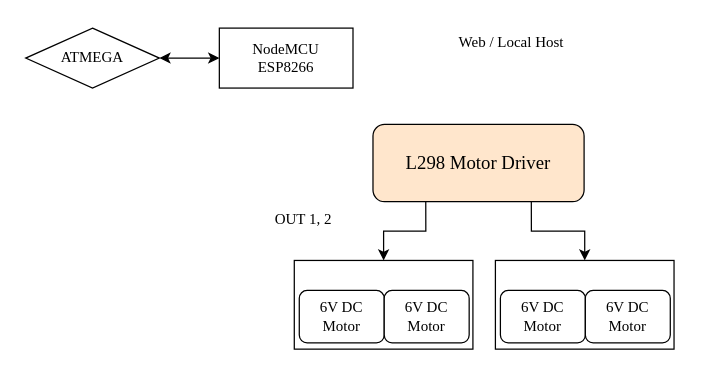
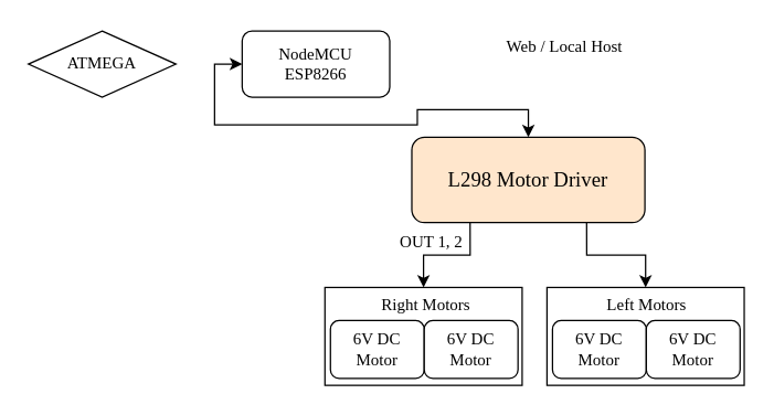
  <mxCell id="0" />
  <mxCell id="1" parent="0" />
- <mxCell id="2" style="edgeStyle=orthogonalEdgeStyle;rounded=0;orthogonalLoop=1;jettySize=auto;html=1;exitX=0;exitY=0.5;exitDx=0;exitDy=0;entryX=1;entryY=0.5;entryDx=0;entryDy=0;fontSize=12;strokeColor=default;startArrow=classic;startFill=1;fontFamily=Bahnschrift;" edge="1" parent="1" source="3" target="19"><mxGeometry relative="1" as="geometry" /></mxCell>
- <mxCell id="3" value="NodeMCU&lt;br&gt;ESP8266" style="whiteSpace=wrap;html=1;fontFamily=Bahnschrift;container=0;rounded=0;" parent="1" vertex="1"><mxGeometry x="175" y="22" width="107" height="48" as="geometry" /></mxCell>
+ <mxCell id="2" style="edgeStyle=orthogonalEdgeStyle;rounded=0;orthogonalLoop=1;jettySize=auto;html=1;exitX=0;exitY=0.5;exitDx=0;exitDy=0;fontSize=12;strokeColor=default;startArrow=classic;startFill=1;fontFamily=Bahnschrift;" edge="1" parent="1" source="3" target="7"><mxGeometry relative="1" as="geometry" /></mxCell>
+ <mxCell id="3" value="NodeMCU&lt;br&gt;ESP8266" style="rounded=1;whiteSpace=wrap;html=1;fontFamily=Bahnschrift;container=0;" parent="1" vertex="1"><mxGeometry x="175" y="22" width="107" height="48" as="geometry" /></mxCell>
  <mxCell id="4" value="&lt;div style=&quot;text-align: center&quot;&gt;&lt;font&gt;Web / Local Host&lt;/font&gt;&lt;/div&gt;" style="text;whiteSpace=wrap;html=1;fontFamily=Bahnschrift;" parent="1" vertex="1"><mxGeometry x="365" y="20" width="97" height="25" as="geometry" /></mxCell>
  <mxCell id="5" style="edgeStyle=orthogonalEdgeStyle;rounded=0;orthogonalLoop=1;jettySize=auto;html=1;exitX=0.25;exitY=1;exitDx=0;exitDy=0;entryX=0.5;entryY=0;entryDx=0;entryDy=0;fontSize=15;fontFamily=Bahnschrift;" edge="1" parent="1" source="7" target="9"><mxGeometry relative="1" as="geometry" /></mxCell>
  <mxCell id="6" style="edgeStyle=orthogonalEdgeStyle;rounded=0;orthogonalLoop=1;jettySize=auto;html=1;exitX=0.75;exitY=1;exitDx=0;exitDy=0;entryX=0.5;entryY=0;entryDx=0;entryDy=0;fontSize=15;fontFamily=Bahnschrift;" edge="1" parent="1" source="7" target="14"><mxGeometry relative="1" as="geometry" /></mxCell>
  <mxCell id="7" value="&lt;font style=&quot;font-size: 15px;&quot;&gt;L298 Motor Driver&lt;/font&gt;" style="rounded=1;whiteSpace=wrap;html=1;shadow=0;glass=0;sketch=0;fontSize=17;fontFamily=Bahnschrift;fillColor=#ffe6cc;" vertex="1" parent="1"><mxGeometry x="298" y="99" width="169" height="62" as="geometry" /></mxCell>
  <mxCell id="8" value="" style="group;fontFamily=Bahnschrift;" vertex="1" connectable="0" parent="1"><mxGeometry x="235" y="208" width="143" height="71" as="geometry" /></mxCell>
  <mxCell id="9" value="" style="rounded=0;whiteSpace=wrap;html=1;container=0;fontFamily=Bahnschrift;" parent="8" vertex="1"><mxGeometry width="143" height="71" as="geometry" /></mxCell>
  <mxCell id="10" value="6V DC Motor" style="rounded=1;whiteSpace=wrap;html=1;fontFamily=Bahnschrift;container=0;" parent="8" vertex="1"><mxGeometry x="4" y="24" width="68" height="42" as="geometry" /></mxCell>
  <mxCell id="11" value="6V DC Motor" style="rounded=1;whiteSpace=wrap;html=1;fontFamily=Bahnschrift;container=0;" parent="8" vertex="1"><mxGeometry x="72" y="24" width="68" height="42" as="geometry" /></mxCell>
+ <mxCell id="12" value="Right Motors" style="text;html=1;align=center;verticalAlign=middle;resizable=0;points=[];autosize=1;strokeColor=none;fillColor=none;container=0;fontFamily=Bahnschrift;" parent="8" vertex="1"><mxGeometry x="33" y="4" width="79" height="18" as="geometry" /></mxCell>
  <mxCell id="13" value="" style="group;fontFamily=Bahnschrift;" vertex="1" connectable="0" parent="1"><mxGeometry x="396" y="208" width="143" height="71" as="geometry" /></mxCell>
  <mxCell id="14" value="" style="rounded=0;whiteSpace=wrap;html=1;container=0;fontFamily=Bahnschrift;" vertex="1" parent="13"><mxGeometry width="143" height="71" as="geometry" /></mxCell>
  <mxCell id="15" value="6V DC Motor" style="rounded=1;whiteSpace=wrap;html=1;fontFamily=Bahnschrift;container=0;" vertex="1" parent="13"><mxGeometry x="4" y="24" width="68" height="42" as="geometry" /></mxCell>
  <mxCell id="16" value="6V DC Motor" style="rounded=1;whiteSpace=wrap;html=1;fontFamily=Bahnschrift;container=0;" vertex="1" parent="13"><mxGeometry x="72" y="24" width="68" height="42" as="geometry" /></mxCell>
- <mxCell id="18" value="&lt;font style=&quot;font-size: 12px;&quot;&gt;OUT 1, 2&lt;/font&gt;" style="text;html=1;align=center;verticalAlign=middle;resizable=0;points=[];autosize=1;strokeColor=none;fillColor=none;fontSize=15;fontFamily=Bahnschrift;" vertex="1" parent="1"><mxGeometry x="216" y="162" width="51" height="22" as="geometry" /></mxCell>
+ <mxCell id="17" value="Left Motors" style="text;html=1;align=center;verticalAlign=middle;resizable=0;points=[];autosize=1;strokeColor=none;fillColor=none;container=0;fontFamily=Bahnschrift;" vertex="1" parent="13"><mxGeometry x="36" y="4" width="72" height="18" as="geometry" /></mxCell>
+ <mxCell id="18" value="&lt;font style=&quot;font-size: 12px;&quot;&gt;OUT 1, 2&lt;/font&gt;" style="text;html=1;align=center;verticalAlign=middle;resizable=0;points=[];autosize=1;strokeColor=none;fillColor=none;fontSize=15;fontFamily=Bahnschrift;" vertex="1" parent="1"><mxGeometry x="286" y="162" width="51" height="22" as="geometry" /></mxCell>
  <mxCell id="19" value="ATMEGA" style="rhombus;whiteSpace=wrap;html=1;fontFamily=Bahnschrift;container=0;" vertex="1" parent="1"><mxGeometry x="20" y="22" width="107" height="48" as="geometry" /></mxCell>
